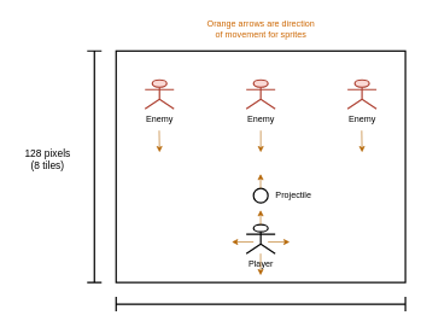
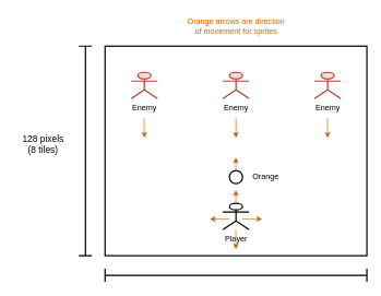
  <mxCell id="0" />
  <mxCell id="1" parent="0" />
  <mxCell id="2" value="" style="rounded=0;whiteSpace=wrap;html=1;fillColor=none;strokeWidth=2;" parent="1" vertex="1"><mxGeometry x="160" y="70" width="400" height="320" as="geometry" /></mxCell>
  <mxCell id="3" value="Player" style="shape=umlActor;verticalLabelPosition=bottom;verticalAlign=top;html=1;outlineConnect=0;strokeWidth=2;" parent="1" vertex="1"><mxGeometry x="340" y="310" width="40" height="40" as="geometry" /></mxCell>
  <mxCell id="4" value="Enemy" style="shape=umlActor;verticalLabelPosition=bottom;verticalAlign=top;html=1;outlineConnect=0;strokeWidth=2;fillColor=#fad9d5;strokeColor=#ae4132;" parent="1" vertex="1"><mxGeometry x="200" y="110" width="40" height="40" as="geometry" /></mxCell>
  <mxCell id="5" value="Enemy" style="shape=umlActor;verticalLabelPosition=bottom;verticalAlign=top;html=1;outlineConnect=0;strokeWidth=2;fillColor=#fad9d5;strokeColor=#ae4132;" parent="1" vertex="1"><mxGeometry x="340" y="110" width="40" height="40" as="geometry" /></mxCell>
  <mxCell id="6" value="Enemy" style="shape=umlActor;verticalLabelPosition=bottom;verticalAlign=top;html=1;outlineConnect=0;strokeWidth=2;fillColor=#fad9d5;strokeColor=#ae4132;" parent="1" vertex="1"><mxGeometry x="480" y="110" width="40" height="40" as="geometry" /></mxCell>
  <mxCell id="7" value="" style="endArrow=classic;html=1;fillColor=#fad7ac;strokeColor=#b46504;" parent="1" edge="1"><mxGeometry width="50" height="50" relative="1" as="geometry"><mxPoint x="370" y="334" as="sourcePoint" /><mxPoint x="400" y="334" as="targetPoint" /></mxGeometry></mxCell>
  <mxCell id="8" value="" style="endArrow=classic;html=1;fillColor=#fad7ac;strokeColor=#b46504;" parent="1" edge="1"><mxGeometry width="50" height="50" relative="1" as="geometry"><mxPoint x="350" y="334" as="sourcePoint" /><mxPoint x="320" y="334" as="targetPoint" /></mxGeometry></mxCell>
  <mxCell id="9" value="" style="endArrow=classic;html=1;fillColor=#fad7ac;strokeColor=#b46504;" parent="1" edge="1"><mxGeometry width="50" height="50" relative="1" as="geometry"><mxPoint x="219.58" y="180" as="sourcePoint" /><mxPoint x="220.08" y="210" as="targetPoint" /><Array as="points"><mxPoint x="220.08" y="180" /></Array></mxGeometry></mxCell>
  <mxCell id="10" value="" style="endArrow=classic;html=1;fillColor=#fad7ac;strokeColor=#b46504;" parent="1" edge="1"><mxGeometry width="50" height="50" relative="1" as="geometry"><mxPoint x="360" y="180" as="sourcePoint" /><mxPoint x="360" y="210" as="targetPoint" /></mxGeometry></mxCell>
  <mxCell id="11" value="" style="endArrow=classic;html=1;fillColor=#fad7ac;strokeColor=#b46504;" parent="1" edge="1"><mxGeometry width="50" height="50" relative="1" as="geometry"><mxPoint x="499.58" y="180" as="sourcePoint" /><mxPoint x="500.08" y="210" as="targetPoint" /></mxGeometry></mxCell>
  <mxCell id="12" value="" style="ellipse;whiteSpace=wrap;html=1;aspect=fixed;strokeWidth=2;direction=south;" parent="1" vertex="1"><mxGeometry x="350" y="260" width="20" height="20" as="geometry" /></mxCell>
  <mxCell id="13" value="" style="endArrow=classic;html=1;fillColor=#fad7ac;strokeColor=#b46504;" parent="1" edge="1"><mxGeometry width="50" height="50" relative="1" as="geometry"><mxPoint x="359.76" y="260" as="sourcePoint" /><mxPoint x="359.76" y="240" as="targetPoint" /></mxGeometry></mxCell>
- <mxCell id="14" value="Projectile" style="text;html=1;align=center;verticalAlign=middle;resizable=0;points=[];autosize=1;strokeColor=none;fillColor=none;" parent="1" vertex="1"><mxGeometry x="370" y="255" width="70" height="30" as="geometry" /></mxCell>
+ <mxCell id="14" value="Orange" style="text;html=1;align=center;verticalAlign=middle;resizable=0;points=[];autosize=1;strokeColor=none;fillColor=none;" parent="1" vertex="1"><mxGeometry x="370" y="255" width="70" height="30" as="geometry" /></mxCell>
  <mxCell id="15" value="" style="shape=crossbar;whiteSpace=wrap;html=1;rounded=1;strokeWidth=2;" parent="1" vertex="1"><mxGeometry x="160" y="410" width="400" height="20" as="geometry" /></mxCell>
  <mxCell id="16" value="" style="shape=crossbar;whiteSpace=wrap;html=1;rounded=1;direction=south;strokeWidth=2;" parent="1" vertex="1"><mxGeometry x="120" y="70" width="20" height="320" as="geometry" /></mxCell>
  <mxCell id="17" value="&lt;font style=&quot;font-size: 14px;&quot;&gt;128 pixels&lt;br&gt;(8 tiles)&lt;/font&gt;" style="text;html=1;align=center;verticalAlign=middle;resizable=0;points=[];autosize=1;strokeColor=none;fillColor=none;" parent="1" vertex="1"><mxGeometry x="20" y="195" width="90" height="50" as="geometry" /></mxCell>
  <mxCell id="18" value="" style="endArrow=classic;html=1;fillColor=#fad7ac;strokeColor=#b46504;" edge="1" parent="1" target="14"><mxGeometry width="50" height="50" relative="1" as="geometry"><mxPoint x="369.76" y="270" as="sourcePoint" /><mxPoint x="369.76" y="250" as="targetPoint" /></mxGeometry></mxCell>
  <mxCell id="19" value="" style="endArrow=classic;html=1;fillColor=#fad7ac;strokeColor=#b46504;" edge="1" parent="1"><mxGeometry width="50" height="50" relative="1" as="geometry"><mxPoint x="359.8" y="310" as="sourcePoint" /><mxPoint x="359.8" y="290" as="targetPoint" /></mxGeometry></mxCell>
  <mxCell id="20" value="" style="endArrow=classic;html=1;fillColor=#fad7ac;strokeColor=#b46504;" edge="1" parent="1"><mxGeometry width="50" height="50" relative="1" as="geometry"><mxPoint x="359.8" y="350" as="sourcePoint" /><mxPoint x="359.8" y="380" as="targetPoint" /></mxGeometry></mxCell>
  <mxCell id="21" value="&lt;font color=&quot;#cc6600&quot;&gt;Orange arrows are direction&lt;br&gt;of movement for sprites&lt;/font&gt;" style="text;html=1;align=center;verticalAlign=middle;resizable=0;points=[];autosize=1;strokeColor=none;fillColor=none;" vertex="1" parent="1"><mxGeometry x="270" y="20" width="180" height="40" as="geometry" /></mxCell>
